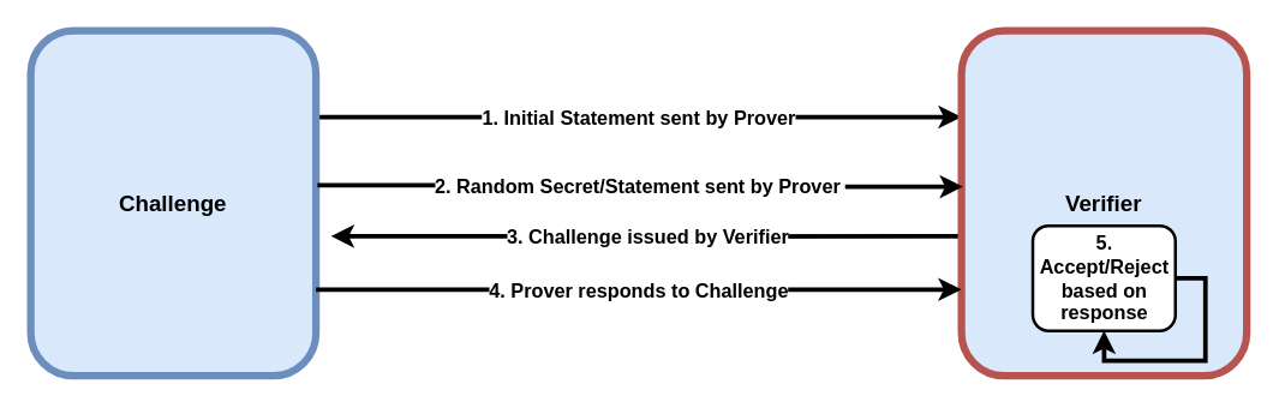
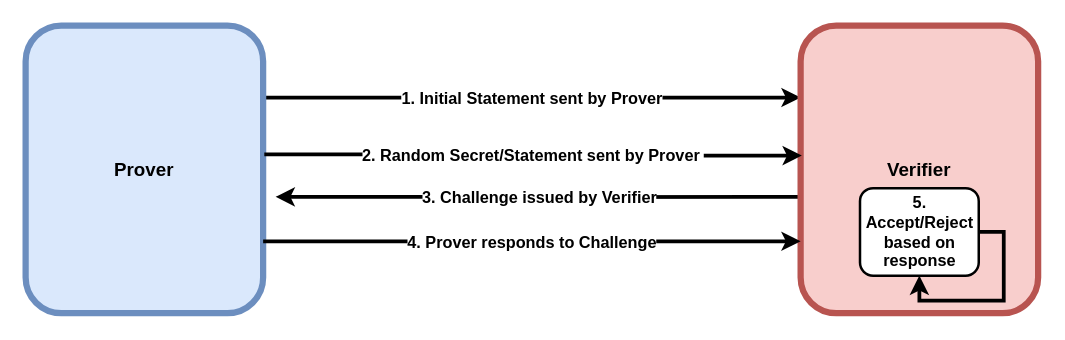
  <mxCell id="0" />
  <mxCell id="1" parent="0" />
  <mxCell id="2" value="1. Initial Statement sent by Prover" style="edgeStyle=orthogonalEdgeStyle;rounded=0;orthogonalLoop=1;jettySize=auto;html=1;exitX=1;exitY=0.25;exitDx=0;exitDy=0;entryX=0;entryY=0.25;entryDx=0;entryDy=0;fontStyle=1;fontSize=13;strokeWidth=3;" edge="1" parent="1" source="3" target="5"><mxGeometry relative="1" as="geometry" /></mxCell>
- <mxCell id="3" value="Challenge" style="rounded=1;whiteSpace=wrap;html=1;fillColor=#dae8fc;strokeColor=#6c8ebf;fontStyle=1;fontSize=15;labelBorderColor=none;strokeWidth=5;" vertex="1" parent="1"><mxGeometry x="20" y="20" width="190" height="230" as="geometry" /></mxCell>
+ <mxCell id="3" value="Prover" style="rounded=1;whiteSpace=wrap;html=1;fillColor=#dae8fc;strokeColor=#6c8ebf;fontStyle=1;fontSize=15;labelBorderColor=none;strokeWidth=5;" vertex="1" parent="1"><mxGeometry x="20" y="20" width="190" height="230" as="geometry" /></mxCell>
  <mxCell id="4" value="3. Challenge issued by Verifier" style="edgeStyle=orthogonalEdgeStyle;rounded=0;orthogonalLoop=1;jettySize=auto;html=1;exitX=0.011;exitY=0.596;exitDx=0;exitDy=0;exitPerimeter=0;fontStyle=1;fontSize=13;strokeWidth=3;" edge="1" parent="1" source="5"><mxGeometry relative="1" as="geometry"><mxPoint x="220" y="157" as="targetPoint" /></mxGeometry></mxCell>
- <mxCell id="5" value="Verifier" style="rounded=1;whiteSpace=wrap;html=1;fillColor=#dae8fc;strokeColor=#b85450;fontStyle=1;fontSize=15;strokeWidth=5;" vertex="1" parent="1"><mxGeometry x="640" y="20" width="190" height="230" as="geometry" /></mxCell>
+ <mxCell id="5" value="Verifier" style="rounded=1;whiteSpace=wrap;html=1;fillColor=#f8cecc;strokeColor=#b85450;fontStyle=1;fontSize=15;strokeWidth=5;" vertex="1" parent="1"><mxGeometry x="640" y="20" width="190" height="230" as="geometry" /></mxCell>
  <mxCell id="6" value="4. Prover responds to Challenge" style="edgeStyle=orthogonalEdgeStyle;rounded=0;orthogonalLoop=1;jettySize=auto;html=1;exitX=1;exitY=0.75;exitDx=0;exitDy=0;entryX=0;entryY=0.75;entryDx=0;entryDy=0;fontStyle=1;fontSize=13;strokeWidth=3;" edge="1" parent="1" source="3" target="5"><mxGeometry relative="1" as="geometry"><mxPoint x="210" y="160" as="sourcePoint" /><mxPoint x="640" y="160" as="targetPoint" /><mxPoint as="offset" /></mxGeometry></mxCell>
  <mxCell id="7" value="2. Random Secret/Statement sent by Prover&amp;nbsp;" style="edgeStyle=orthogonalEdgeStyle;rounded=0;orthogonalLoop=1;jettySize=auto;html=1;exitX=1.005;exitY=0.448;exitDx=0;exitDy=0;entryX=0.005;entryY=0.452;entryDx=0;entryDy=0;entryPerimeter=0;exitPerimeter=0;fontStyle=1;fontSize=13;strokeWidth=3;" edge="1" parent="1" source="3" target="5"><mxGeometry relative="1" as="geometry"><mxPoint x="210" y="110" as="sourcePoint" /><mxPoint x="640" y="110" as="targetPoint" /></mxGeometry></mxCell>
  <mxCell id="8" value="5. Accept/Reject based on response" style="whiteSpace=wrap;html=1;fontStyle=1;fontSize=13;strokeWidth=2;rounded=1;" vertex="1" parent="1"><mxGeometry x="687.5" y="150" width="95" height="70" as="geometry" /></mxCell>
  <mxCell id="9" style="edgeStyle=orthogonalEdgeStyle;rounded=0;orthogonalLoop=1;jettySize=auto;html=1;exitX=1;exitY=0.5;exitDx=0;exitDy=0;entryX=0.5;entryY=1;entryDx=0;entryDy=0;strokeWidth=3;" edge="1" parent="1" source="8" target="8"><mxGeometry relative="1" as="geometry" /></mxCell>
